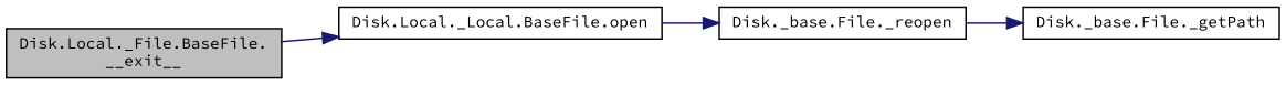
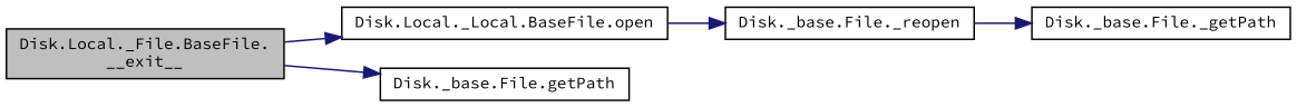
  digraph {
    fontname="Source Code Pro"
    rankdir=LR
    node [color=black fontname="Source Code Pro" fontsize=10 shape=record]
    edge [color=midnightblue fontname="Source Code Pro" fontsize=10 labelfontname=Helvetica labelfontsize=10 style=solid]
    n1 [fillcolor=grey75 fontcolor=black height=0.2 label="Disk.Local._File.BaseFile.\l__exit__" style=filled width=0.4]
    n2 [height=0.2 label="Disk.Local._Local.BaseFile.open" width=0.4]
+   n3 [height=0.2 label="Disk._base.File.getPath" width=0.4]
    n4 [height=0.2 label="Disk._base.File._reopen" width=0.4]
    n5 [height=0.2 label="Disk._base.File._getPath" width=0.4]
    n1 -> n2
+   n1 -> n3
    n2 -> n4
    n4 -> n5
  }
